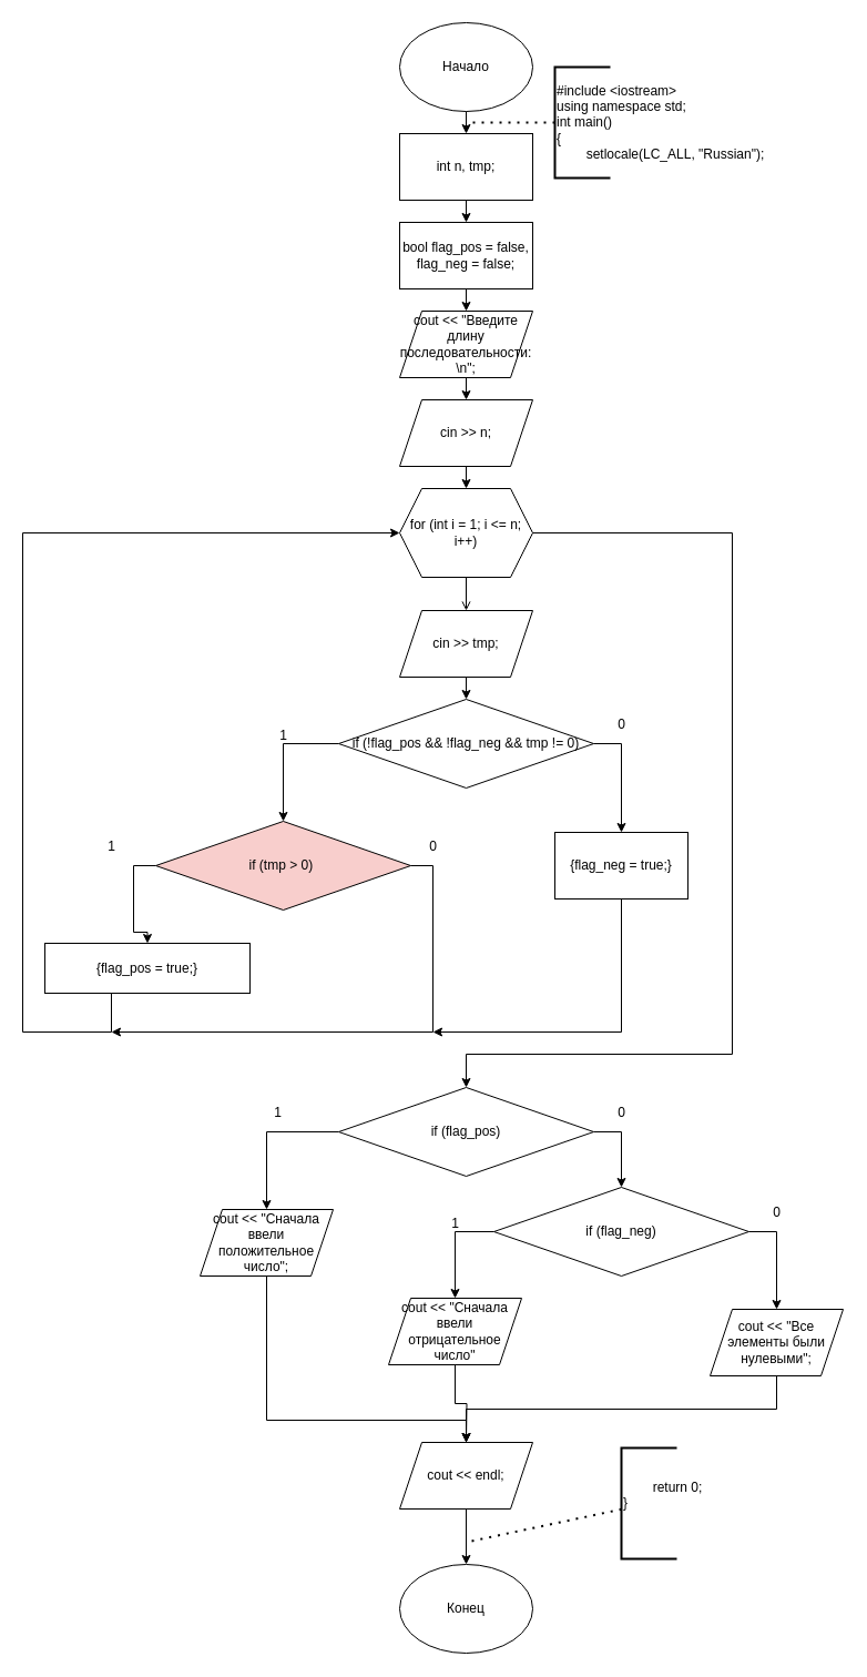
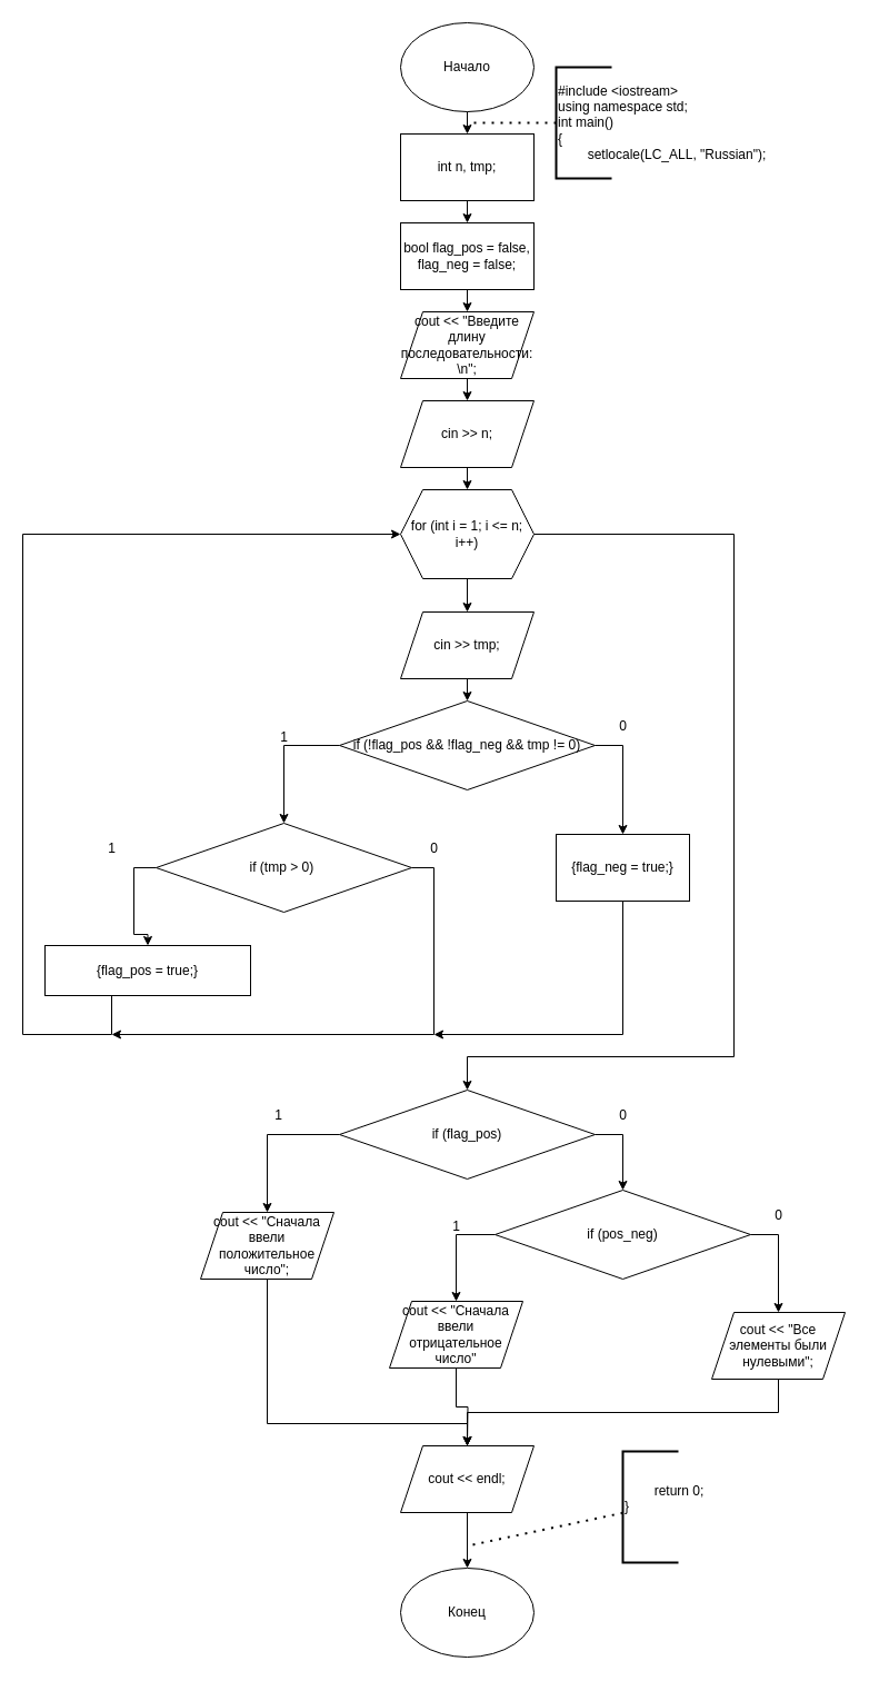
  <mxCell id="0" />
  <mxCell id="1" parent="0" />
  <mxCell id="2" style="edgeStyle=orthogonalEdgeStyle;rounded=0;orthogonalLoop=1;jettySize=auto;html=1;exitX=0.5;exitY=1;exitDx=0;exitDy=0;entryX=0.5;entryY=0;entryDx=0;entryDy=0;" parent="1" source="53" target="5" edge="1"><mxGeometry relative="1" as="geometry" /></mxCell>
  <mxCell id="3" value="Начало" style="ellipse;whiteSpace=wrap;html=1;" parent="1" vertex="1"><mxGeometry x="360" y="20" width="120" height="80" as="geometry" /></mxCell>
  <mxCell id="4" style="edgeStyle=orthogonalEdgeStyle;rounded=0;orthogonalLoop=1;jettySize=auto;html=1;exitX=0.5;exitY=1;exitDx=0;exitDy=0;entryX=0.5;entryY=0;entryDx=0;entryDy=0;" parent="1" source="5" target="9" edge="1"><mxGeometry relative="1" as="geometry" /></mxCell>
  <mxCell id="5" value="bool flag_pos = false, flag_neg = false;" style="rounded=0;whiteSpace=wrap;html=1;" parent="1" vertex="1"><mxGeometry x="360" y="200" width="120" height="60" as="geometry" /></mxCell>
  <mxCell id="6" value="&lt;div&gt;#include &amp;lt;iostream&amp;gt;&lt;/div&gt;&lt;div&gt;using namespace std;&lt;/div&gt;&lt;div&gt;int main()&lt;/div&gt;&lt;div&gt;{&lt;/div&gt;&lt;div&gt;&lt;span style=&quot;white-space-collapse: collapse;&quot;&gt;&lt;span style=&quot;white-space-collapse: preserve;&quot;&gt;&#09;&lt;/span&gt;setlocale(LC_ALL, &quot;Russian&quot;);&lt;/span&gt;&lt;/div&gt;" style="strokeWidth=2;html=1;shape=mxgraph.flowchart.annotation_1;align=left;pointerEvents=1;" parent="1" vertex="1"><mxGeometry x="500" y="60" width="50" height="100" as="geometry" /></mxCell>
  <mxCell id="7" value="" style="endArrow=none;dashed=1;html=1;dashPattern=1 3;strokeWidth=2;rounded=0;" parent="1" source="6" edge="1"><mxGeometry width="50" height="50" relative="1" as="geometry"><mxPoint x="420" y="330" as="sourcePoint" /><mxPoint x="420" y="110" as="targetPoint" /></mxGeometry></mxCell>
  <mxCell id="8" style="edgeStyle=orthogonalEdgeStyle;rounded=0;orthogonalLoop=1;jettySize=auto;html=1;exitX=0.5;exitY=1;exitDx=0;exitDy=0;entryX=0.5;entryY=0;entryDx=0;entryDy=0;" parent="1" source="9" target="11" edge="1"><mxGeometry relative="1" as="geometry" /></mxCell>
  <mxCell id="9" value="cout &amp;lt;&amp;lt; &quot;Введите длину последовательности: \n&quot;;" style="shape=parallelogram;perimeter=parallelogramPerimeter;whiteSpace=wrap;html=1;fixedSize=1;" parent="1" vertex="1"><mxGeometry x="360" y="280" width="120" height="60" as="geometry" /></mxCell>
  <mxCell id="10" style="edgeStyle=orthogonalEdgeStyle;rounded=0;orthogonalLoop=1;jettySize=auto;html=1;exitX=0.5;exitY=1;exitDx=0;exitDy=0;entryX=0.5;entryY=0;entryDx=0;entryDy=0;" parent="1" source="11" target="14" edge="1"><mxGeometry relative="1" as="geometry" /></mxCell>
  <mxCell id="11" value="cin &amp;gt;&amp;gt; n;" style="shape=parallelogram;perimeter=parallelogramPerimeter;whiteSpace=wrap;html=1;fixedSize=1;" parent="1" vertex="1"><mxGeometry x="360" y="360" width="120" height="60" as="geometry" /></mxCell>
- <mxCell id="12" style="edgeStyle=orthogonalEdgeStyle;rounded=0;orthogonalLoop=1;jettySize=auto;html=1;exitX=0.5;exitY=1;exitDx=0;exitDy=0;entryX=0.5;entryY=0;entryDx=0;entryDy=0;endArrow=open;" parent="1" source="14" target="16" edge="1"><mxGeometry relative="1" as="geometry" /></mxCell>
+ <mxCell id="12" style="edgeStyle=orthogonalEdgeStyle;rounded=0;orthogonalLoop=1;jettySize=auto;html=1;exitX=0.5;exitY=1;exitDx=0;exitDy=0;entryX=0.5;entryY=0;entryDx=0;entryDy=0;" parent="1" source="14" target="16" edge="1"><mxGeometry relative="1" as="geometry" /></mxCell>
  <mxCell id="13" style="edgeStyle=orthogonalEdgeStyle;rounded=0;orthogonalLoop=1;jettySize=auto;html=1;exitX=1;exitY=0.5;exitDx=0;exitDy=0;" parent="1" source="14" target="33" edge="1"><mxGeometry relative="1" as="geometry"><Array as="points"><mxPoint x="660" y="480" /><mxPoint x="660" y="950" /><mxPoint x="420" y="950" /></Array></mxGeometry></mxCell>
  <mxCell id="14" value="for (int i = 1; i &amp;lt;= n; i++)" style="shape=hexagon;perimeter=hexagonPerimeter2;whiteSpace=wrap;html=1;fixedSize=1;" parent="1" vertex="1"><mxGeometry x="360" y="440" width="120" height="80" as="geometry" /></mxCell>
  <mxCell id="15" style="edgeStyle=orthogonalEdgeStyle;rounded=0;orthogonalLoop=1;jettySize=auto;html=1;exitX=0.5;exitY=1;exitDx=0;exitDy=0;entryX=0.5;entryY=0;entryDx=0;entryDy=0;" parent="1" source="16" target="19" edge="1"><mxGeometry relative="1" as="geometry" /></mxCell>
  <mxCell id="16" value="cin &amp;gt;&amp;gt; tmp;" style="shape=parallelogram;perimeter=parallelogramPerimeter;whiteSpace=wrap;html=1;fixedSize=1;" parent="1" vertex="1"><mxGeometry x="360" y="550" width="120" height="60" as="geometry" /></mxCell>
  <mxCell id="17" style="edgeStyle=orthogonalEdgeStyle;rounded=0;orthogonalLoop=1;jettySize=auto;html=1;exitX=0;exitY=0.5;exitDx=0;exitDy=0;entryX=0.5;entryY=0;entryDx=0;entryDy=0;" parent="1" source="19" target="22" edge="1"><mxGeometry relative="1" as="geometry" /></mxCell>
  <mxCell id="18" style="edgeStyle=orthogonalEdgeStyle;rounded=0;orthogonalLoop=1;jettySize=auto;html=1;exitX=1;exitY=0.5;exitDx=0;exitDy=0;" parent="1" source="19" target="25" edge="1"><mxGeometry relative="1" as="geometry" /></mxCell>
  <mxCell id="19" value="if (!flag_pos &amp;amp;&amp;amp; !flag_neg &amp;amp;&amp;amp; tmp != 0)" style="rhombus;whiteSpace=wrap;html=1;" parent="1" vertex="1"><mxGeometry x="305" y="630" width="230" height="80" as="geometry" /></mxCell>
  <mxCell id="20" style="edgeStyle=orthogonalEdgeStyle;rounded=0;orthogonalLoop=1;jettySize=auto;html=1;exitX=0;exitY=0.5;exitDx=0;exitDy=0;" parent="1" source="22" target="28" edge="1"><mxGeometry relative="1" as="geometry" /></mxCell>
  <mxCell id="21" style="edgeStyle=orthogonalEdgeStyle;rounded=0;orthogonalLoop=1;jettySize=auto;html=1;exitX=1;exitY=0.5;exitDx=0;exitDy=0;" parent="1" source="22" edge="1"><mxGeometry relative="1" as="geometry"><mxPoint x="100" y="930" as="targetPoint" /><Array as="points"><mxPoint x="390" y="780" /><mxPoint x="390" y="930" /></Array></mxGeometry></mxCell>
- <mxCell id="22" value="if (tmp &amp;gt; 0)&amp;nbsp;" style="rhombus;whiteSpace=wrap;html=1;fillColor=#f8cecc;" parent="1" vertex="1"><mxGeometry x="140" y="740" width="230" height="80" as="geometry" /></mxCell>
+ <mxCell id="22" value="if (tmp &amp;gt; 0)&amp;nbsp;" style="rhombus;whiteSpace=wrap;html=1;" parent="1" vertex="1"><mxGeometry x="140" y="740" width="230" height="80" as="geometry" /></mxCell>
  <mxCell id="23" value="1&lt;div&gt;&lt;br&gt;&lt;/div&gt;" style="text;html=1;align=center;verticalAlign=middle;resizable=0;points=[];autosize=1;strokeColor=none;fillColor=none;" parent="1" vertex="1"><mxGeometry x="240" y="650" width="30" height="40" as="geometry" /></mxCell>
  <mxCell id="24" style="edgeStyle=orthogonalEdgeStyle;rounded=0;orthogonalLoop=1;jettySize=auto;html=1;exitX=0.5;exitY=1;exitDx=0;exitDy=0;" parent="1" source="25" edge="1"><mxGeometry relative="1" as="geometry"><mxPoint x="390" y="930" as="targetPoint" /><Array as="points"><mxPoint x="560" y="930" /></Array></mxGeometry></mxCell>
  <mxCell id="25" value="{flag_neg = true;}" style="rounded=0;whiteSpace=wrap;html=1;" parent="1" vertex="1"><mxGeometry x="500" y="750" width="120" height="60" as="geometry" /></mxCell>
  <mxCell id="26" value="0" style="text;html=1;align=center;verticalAlign=middle;resizable=0;points=[];autosize=1;strokeColor=none;fillColor=none;" parent="1" vertex="1"><mxGeometry x="545" y="638" width="30" height="30" as="geometry" /></mxCell>
  <mxCell id="27" style="edgeStyle=orthogonalEdgeStyle;rounded=0;orthogonalLoop=1;jettySize=auto;html=1;exitX=0.5;exitY=1;exitDx=0;exitDy=0;entryX=0;entryY=0.5;entryDx=0;entryDy=0;" parent="1" source="28" target="14" edge="1"><mxGeometry relative="1" as="geometry"><Array as="points"><mxPoint x="100" y="930" /><mxPoint x="20" y="930" /><mxPoint x="20" y="480" /></Array></mxGeometry></mxCell>
  <mxCell id="28" value="{flag_pos = true;}" style="rounded=0;whiteSpace=wrap;html=1;" parent="1" vertex="1"><mxGeometry x="40" y="850" width="185" height="45" as="geometry" /></mxCell>
  <mxCell id="29" value="1" style="text;html=1;align=center;verticalAlign=middle;resizable=0;points=[];autosize=1;strokeColor=none;fillColor=none;" parent="1" vertex="1"><mxGeometry x="85" y="748" width="30" height="30" as="geometry" /></mxCell>
  <mxCell id="30" value="0" style="text;html=1;align=center;verticalAlign=middle;resizable=0;points=[];autosize=1;strokeColor=none;fillColor=none;" parent="1" vertex="1"><mxGeometry x="375" y="748" width="30" height="30" as="geometry" /></mxCell>
  <mxCell id="31" style="edgeStyle=orthogonalEdgeStyle;rounded=0;orthogonalLoop=1;jettySize=auto;html=1;exitX=0;exitY=0.5;exitDx=0;exitDy=0;entryX=0.5;entryY=0;entryDx=0;entryDy=0;" parent="1" source="33" target="35" edge="1"><mxGeometry relative="1" as="geometry" /></mxCell>
  <mxCell id="32" style="edgeStyle=orthogonalEdgeStyle;rounded=0;orthogonalLoop=1;jettySize=auto;html=1;exitX=1;exitY=0.5;exitDx=0;exitDy=0;entryX=0.5;entryY=0;entryDx=0;entryDy=0;" parent="1" source="33" target="39" edge="1"><mxGeometry relative="1" as="geometry" /></mxCell>
  <mxCell id="33" value="if (flag_pos)" style="rhombus;whiteSpace=wrap;html=1;" parent="1" vertex="1"><mxGeometry x="305" y="980" width="230" height="80" as="geometry" /></mxCell>
  <mxCell id="34" style="edgeStyle=orthogonalEdgeStyle;rounded=0;orthogonalLoop=1;jettySize=auto;html=1;exitX=0.5;exitY=1;exitDx=0;exitDy=0;" parent="1" source="35" target="48" edge="1"><mxGeometry relative="1" as="geometry"><Array as="points"><mxPoint x="240" y="1280" /><mxPoint x="420" y="1280" /></Array></mxGeometry></mxCell>
  <mxCell id="35" value="cout &amp;lt;&amp;lt; &quot;Сначала ввели положительное число&quot;;" style="shape=parallelogram;perimeter=parallelogramPerimeter;whiteSpace=wrap;html=1;fixedSize=1;" parent="1" vertex="1"><mxGeometry y="1090" width="120" height="60" as="geometry" x="180" /></mxCell>
  <mxCell id="36" value="1" style="text;html=1;align=center;verticalAlign=middle;resizable=0;points=[];autosize=1;strokeColor=none;fillColor=none;" parent="1" vertex="1"><mxGeometry x="235" y="988" width="30" height="30" as="geometry" /></mxCell>
  <mxCell id="37" style="edgeStyle=orthogonalEdgeStyle;rounded=0;orthogonalLoop=1;jettySize=auto;html=1;exitX=0;exitY=0.5;exitDx=0;exitDy=0;entryX=0.5;entryY=0;entryDx=0;entryDy=0;" parent="1" source="39" target="42" edge="1"><mxGeometry relative="1" as="geometry" /></mxCell>
  <mxCell id="38" style="edgeStyle=orthogonalEdgeStyle;rounded=0;orthogonalLoop=1;jettySize=auto;html=1;exitX=1;exitY=0.5;exitDx=0;exitDy=0;" parent="1" source="39" target="45" edge="1"><mxGeometry relative="1" as="geometry" /></mxCell>
- <mxCell id="39" value="if (flag_neg)" style="rhombus;whiteSpace=wrap;html=1;" parent="1" vertex="1"><mxGeometry x="445" y="1070" width="230" height="80" as="geometry" /></mxCell>
+ <mxCell id="39" value="if (pos_neg)" style="rhombus;whiteSpace=wrap;html=1;" parent="1" vertex="1"><mxGeometry x="445" y="1070" width="230" height="80" as="geometry" /></mxCell>
  <mxCell id="40" value="0" style="text;html=1;align=center;verticalAlign=middle;resizable=0;points=[];autosize=1;strokeColor=none;fillColor=none;" parent="1" vertex="1"><mxGeometry x="545" y="988" width="30" height="30" as="geometry" /></mxCell>
  <mxCell id="41" style="edgeStyle=orthogonalEdgeStyle;rounded=0;orthogonalLoop=1;jettySize=auto;html=1;exitX=0.5;exitY=1;exitDx=0;exitDy=0;" parent="1" source="42" edge="1"><mxGeometry relative="1" as="geometry"><mxPoint x="420" y="1300" as="targetPoint" /></mxGeometry></mxCell>
  <mxCell id="42" value="cout &amp;lt;&amp;lt; &quot;Сначала ввели отрицательное число&quot;" style="shape=parallelogram;perimeter=parallelogramPerimeter;whiteSpace=wrap;html=1;fixedSize=1;" parent="1" vertex="1"><mxGeometry x="350" y="1170" width="120" height="60" as="geometry" /></mxCell>
  <mxCell id="43" value="1" style="text;html=1;align=center;verticalAlign=middle;resizable=0;points=[];autosize=1;strokeColor=none;fillColor=none;" parent="1" vertex="1"><mxGeometry x="395" y="1088" width="30" height="30" as="geometry" /></mxCell>
  <mxCell id="44" style="edgeStyle=orthogonalEdgeStyle;rounded=0;orthogonalLoop=1;jettySize=auto;html=1;exitX=0.5;exitY=1;exitDx=0;exitDy=0;entryX=0.5;entryY=0;entryDx=0;entryDy=0;" parent="1" source="45" target="48" edge="1"><mxGeometry relative="1" as="geometry" /></mxCell>
  <mxCell id="45" value="cout &amp;lt;&amp;lt; &quot;Все элементы были нулевыми&quot;;" style="shape=parallelogram;perimeter=parallelogramPerimeter;whiteSpace=wrap;html=1;fixedSize=1;" parent="1" vertex="1"><mxGeometry x="640" y="1180" width="120" height="60" as="geometry" /></mxCell>
  <mxCell id="46" value="0" style="text;html=1;align=center;verticalAlign=middle;resizable=0;points=[];autosize=1;strokeColor=none;fillColor=none;" parent="1" vertex="1"><mxGeometry x="685" y="1078" width="30" height="30" as="geometry" /></mxCell>
  <mxCell id="47" style="edgeStyle=orthogonalEdgeStyle;rounded=0;orthogonalLoop=1;jettySize=auto;html=1;exitX=0.5;exitY=1;exitDx=0;exitDy=0;entryX=0.5;entryY=0;entryDx=0;entryDy=0;" parent="1" source="48" target="49" edge="1"><mxGeometry relative="1" as="geometry" /></mxCell>
  <mxCell id="48" value="cout &amp;lt;&amp;lt; endl;" style="shape=parallelogram;perimeter=parallelogramPerimeter;whiteSpace=wrap;html=1;fixedSize=1;" parent="1" vertex="1"><mxGeometry x="360" y="1300" width="120" height="60" as="geometry" /></mxCell>
  <mxCell id="49" value="Конец" style="ellipse;whiteSpace=wrap;html=1;" parent="1" vertex="1"><mxGeometry x="360" y="1410" width="120" height="80" as="geometry" /></mxCell>
  <mxCell id="50" value="&lt;div&gt;&lt;span style=&quot;white-space-collapse: collapse;&quot;&gt;&lt;span style=&quot;white-space-collapse: preserve;&quot;&gt;&#09;&lt;/span&gt;return 0;&lt;/span&gt;&lt;/div&gt;&lt;div&gt;}&lt;/div&gt;&lt;div&gt;&lt;br&gt;&lt;/div&gt;" style="strokeWidth=2;html=1;shape=mxgraph.flowchart.annotation_1;align=left;pointerEvents=1;" parent="1" vertex="1"><mxGeometry x="560" y="1305" width="50" height="100" as="geometry" /></mxCell>
  <mxCell id="51" value="" style="endArrow=none;dashed=1;html=1;dashPattern=1 3;strokeWidth=2;rounded=0;" parent="1" source="50" edge="1"><mxGeometry width="50" height="50" relative="1" as="geometry"><mxPoint x="430" y="400" as="sourcePoint" /><mxPoint x="420" y="1390" as="targetPoint" /></mxGeometry></mxCell>
  <mxCell id="52" value="" style="edgeStyle=orthogonalEdgeStyle;rounded=0;orthogonalLoop=1;jettySize=auto;html=1;exitX=0.5;exitY=1;exitDx=0;exitDy=0;entryX=0.5;entryY=0;entryDx=0;entryDy=0;" edge="1" parent="1" source="3" target="53"><mxGeometry relative="1" as="geometry"><mxPoint x="420" y="100" as="sourcePoint" /><mxPoint x="420" y="200" as="targetPoint" /></mxGeometry></mxCell>
  <mxCell id="53" value="&lt;span style=&quot;text-align: left; text-wrap-mode: nowrap;&quot;&gt;int n, tmp;&lt;/span&gt;" style="rounded=0;whiteSpace=wrap;html=1;" vertex="1" parent="1"><mxGeometry x="360" y="120" width="120" height="60" as="geometry" /></mxCell>
